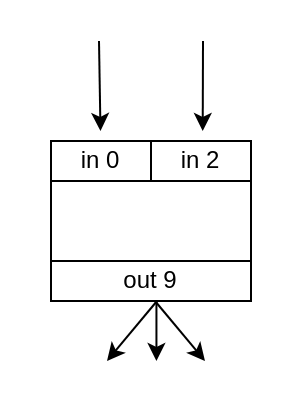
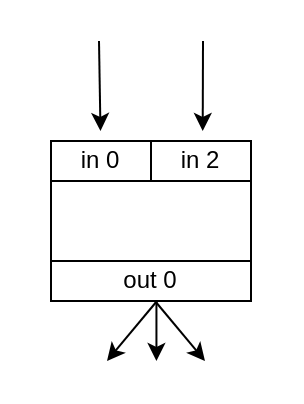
  <mxCell id="0" />
  <mxCell id="1" parent="0" />
  <mxCell id="2" value="" style="rounded=0;whiteSpace=wrap;html=1;" vertex="1" parent="1"><mxGeometry x="25" y="70" width="100" height="80" as="geometry" /></mxCell>
  <mxCell id="3" value="" style="rounded=0;whiteSpace=wrap;html=1;" vertex="1" parent="1"><mxGeometry x="25" y="70" width="50" height="20" as="geometry" /></mxCell>
  <mxCell id="4" value="" style="rounded=0;whiteSpace=wrap;html=1;" vertex="1" parent="1"><mxGeometry x="75" y="70" width="50" height="20" as="geometry" /></mxCell>
  <mxCell id="5" value="" style="rounded=0;whiteSpace=wrap;html=1;" vertex="1" parent="1"><mxGeometry x="25" y="130" width="100" height="20" as="geometry" /></mxCell>
  <mxCell id="6" value="in 0" style="text;html=1;strokeColor=none;fillColor=none;align=center;verticalAlign=middle;whiteSpace=wrap;rounded=0;" vertex="1" parent="1"><mxGeometry x="20" y="65" width="60" height="30" as="geometry" /></mxCell>
  <mxCell id="7" value="in 2" style="text;html=1;strokeColor=none;fillColor=none;align=center;verticalAlign=middle;whiteSpace=wrap;rounded=0;" vertex="1" parent="1"><mxGeometry x="70" y="65" width="60" height="30" as="geometry" /></mxCell>
- <mxCell id="8" value="out 9" style="text;html=1;strokeColor=none;fillColor=none;align=center;verticalAlign=middle;whiteSpace=wrap;rounded=0;" vertex="1" parent="1"><mxGeometry x="45" y="125" width="60" height="30" as="geometry" /></mxCell>
+ <mxCell id="8" value="out 0" style="text;html=1;strokeColor=none;fillColor=none;align=center;verticalAlign=middle;whiteSpace=wrap;rounded=0;" vertex="1" parent="1"><mxGeometry x="45" y="125" width="60" height="30" as="geometry" /></mxCell>
  <mxCell id="9" value="" style="endArrow=classic;html=1;rounded=0;" edge="1" parent="1" target="6"><mxGeometry width="50" height="50" relative="1" as="geometry"><mxPoint x="49" y="20" as="sourcePoint" /><mxPoint x="85" y="0" as="targetPoint" /></mxGeometry></mxCell>
  <mxCell id="10" value="" style="endArrow=classic;html=1;rounded=0;" edge="1" parent="1"><mxGeometry width="50" height="50" relative="1" as="geometry"><mxPoint x="101" y="20" as="sourcePoint" /><mxPoint x="100.86" y="65" as="targetPoint" /></mxGeometry></mxCell>
  <mxCell id="11" value="" style="endArrow=classic;html=1;rounded=0;" edge="1" parent="1"><mxGeometry width="50" height="50" relative="1" as="geometry"><mxPoint x="78" y="150" as="sourcePoint" /><mxPoint x="53" y="180" as="targetPoint" /></mxGeometry></mxCell>
  <mxCell id="12" value="" style="endArrow=classic;html=1;rounded=0;" edge="1" parent="1"><mxGeometry width="50" height="50" relative="1" as="geometry"><mxPoint x="77.72" y="150" as="sourcePoint" /><mxPoint x="77.72" y="180" as="targetPoint" /></mxGeometry></mxCell>
  <mxCell id="13" value="" style="endArrow=classic;html=1;rounded=0;" edge="1" parent="1"><mxGeometry width="50" height="50" relative="1" as="geometry"><mxPoint x="77" y="150" as="sourcePoint" /><mxPoint x="102" y="180" as="targetPoint" /></mxGeometry></mxCell>
